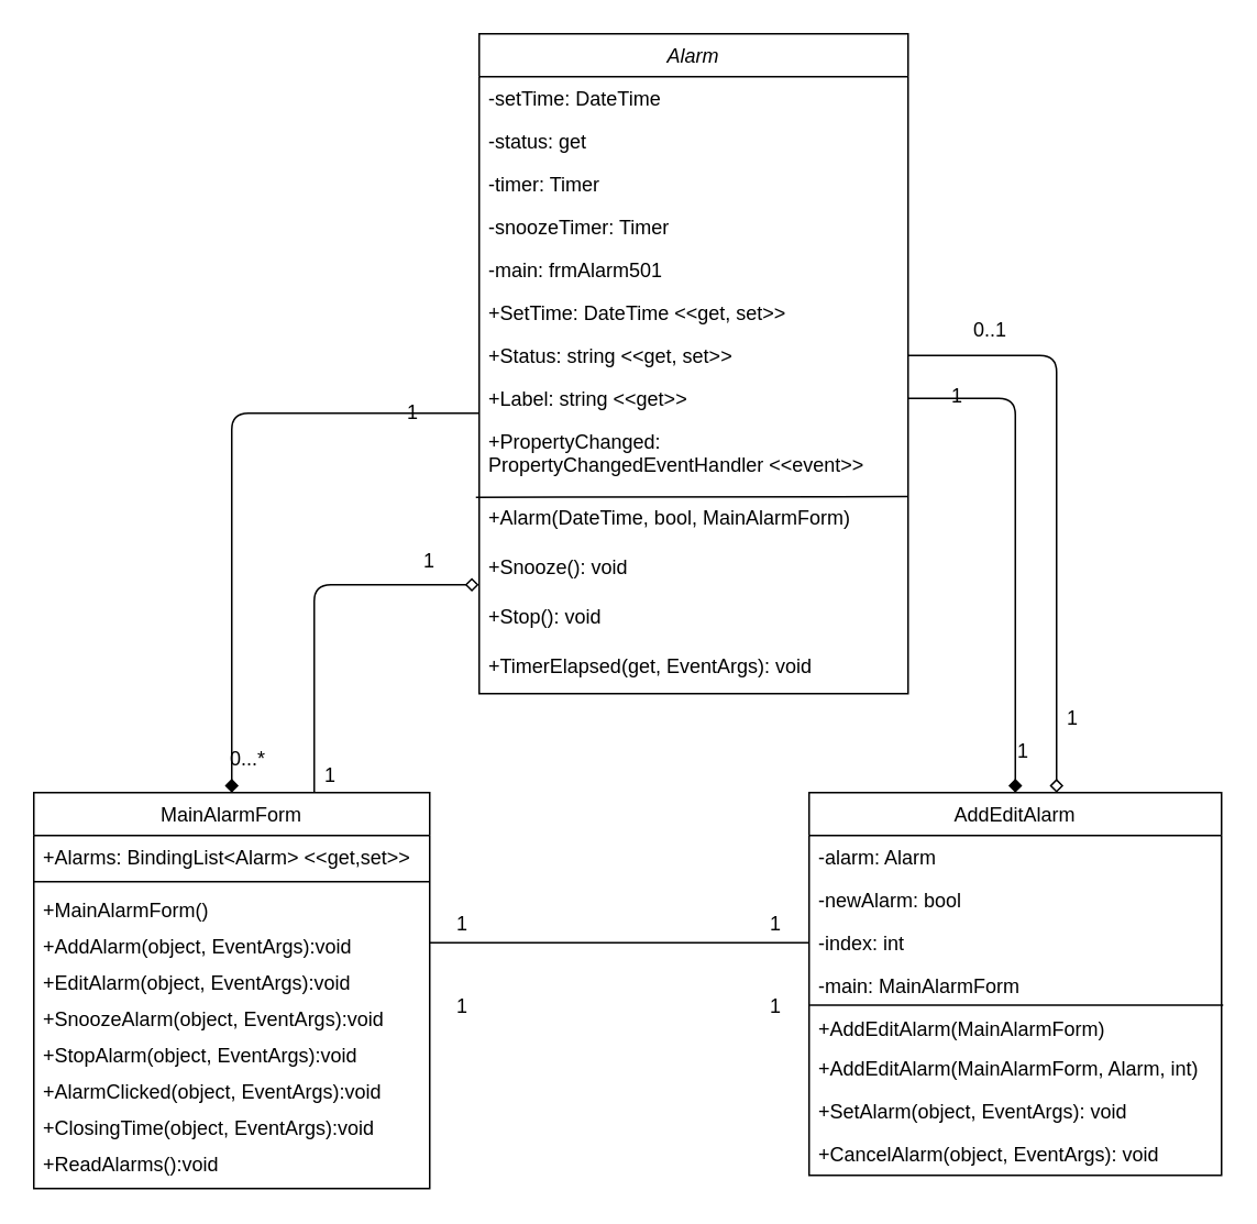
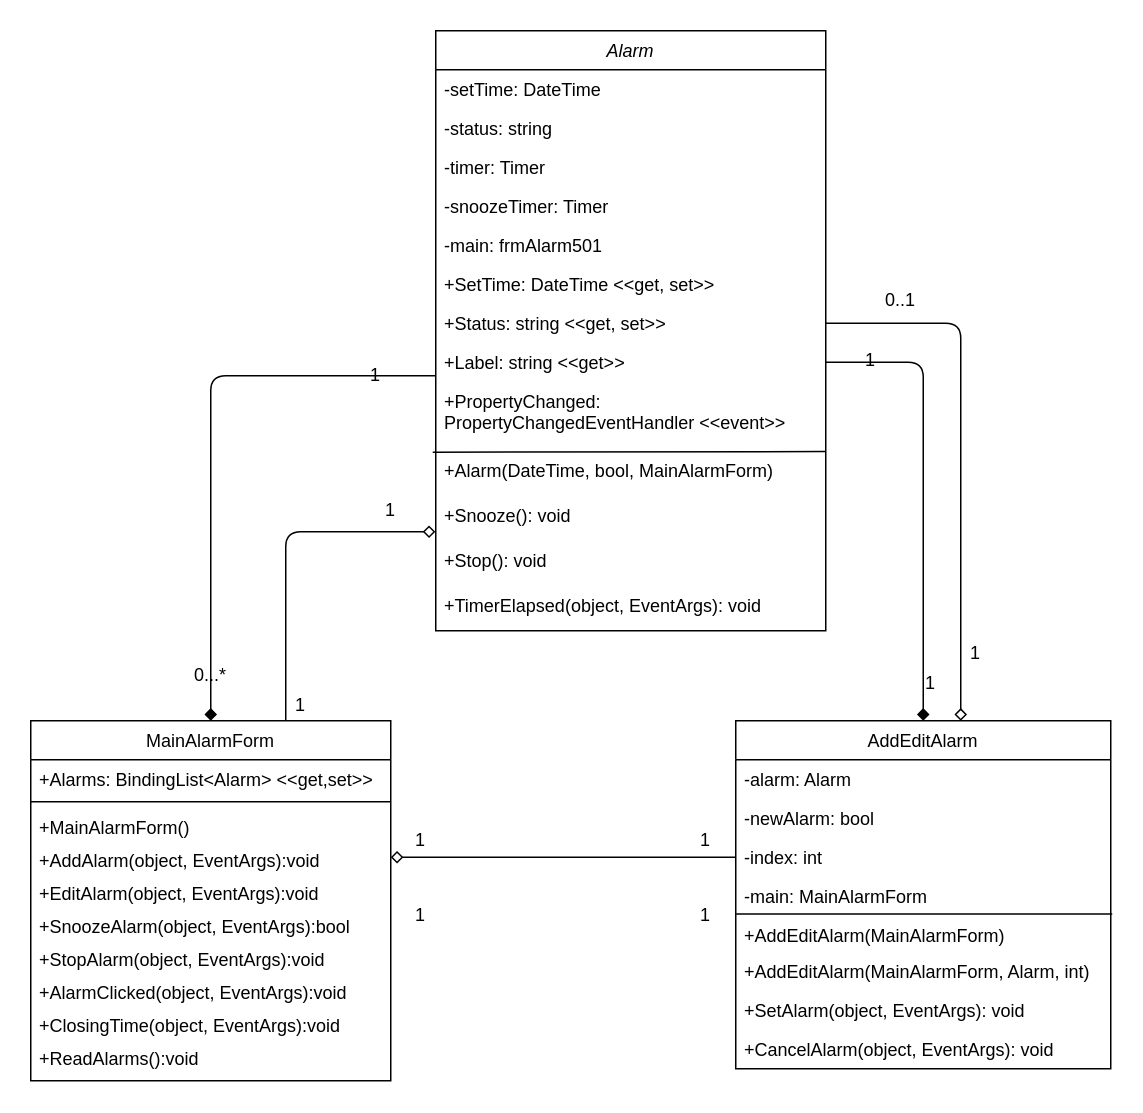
  <mxCell id="0" />
  <mxCell id="1" parent="0" />
  <mxCell id="2" value="Alarm" style="swimlane;fontStyle=2;align=center;verticalAlign=top;childLayout=stackLayout;horizontal=1;startSize=26;horizontalStack=0;resizeParent=1;resizeLast=0;collapsible=1;marginBottom=0;rounded=0;shadow=0;strokeWidth=1;" parent="1" vertex="1"><mxGeometry x="290" y="20" width="260" height="400" as="geometry"><mxRectangle x="230" y="140" width="160" height="26" as="alternateBounds" /></mxGeometry></mxCell>
  <mxCell id="3" value="-setTime: DateTime" style="text;align=left;verticalAlign=top;spacingLeft=4;spacingRight=4;overflow=hidden;rotatable=0;points=[[0,0.5],[1,0.5]];portConstraint=eastwest;" parent="2" vertex="1"><mxGeometry y="26" width="260" height="26" as="geometry" /></mxCell>
- <mxCell id="4" value="-status: get" style="text;align=left;verticalAlign=top;spacingLeft=4;spacingRight=4;overflow=hidden;rotatable=0;points=[[0,0.5],[1,0.5]];portConstraint=eastwest;rounded=0;shadow=0;html=0;" parent="2" vertex="1"><mxGeometry y="52" width="260" height="26" as="geometry" /></mxCell>
+ <mxCell id="4" value="-status: string" style="text;align=left;verticalAlign=top;spacingLeft=4;spacingRight=4;overflow=hidden;rotatable=0;points=[[0,0.5],[1,0.5]];portConstraint=eastwest;rounded=0;shadow=0;html=0;" parent="2" vertex="1"><mxGeometry y="52" width="260" height="26" as="geometry" /></mxCell>
  <mxCell id="5" value="-timer: Timer" style="text;align=left;verticalAlign=top;spacingLeft=4;spacingRight=4;overflow=hidden;rotatable=0;points=[[0,0.5],[1,0.5]];portConstraint=eastwest;rounded=0;shadow=0;html=0;" vertex="1" parent="2"><mxGeometry y="78" width="260" height="26" as="geometry" /></mxCell>
  <mxCell id="6" value="-snoozeTimer: Timer" style="text;align=left;verticalAlign=top;spacingLeft=4;spacingRight=4;overflow=hidden;rotatable=0;points=[[0,0.5],[1,0.5]];portConstraint=eastwest;rounded=0;shadow=0;html=0;" vertex="1" parent="2"><mxGeometry y="104" width="260" height="26" as="geometry" /></mxCell>
  <mxCell id="7" value="-main: frmAlarm501" style="text;align=left;verticalAlign=top;spacingLeft=4;spacingRight=4;overflow=hidden;rotatable=0;points=[[0,0.5],[1,0.5]];portConstraint=eastwest;rounded=0;shadow=0;html=0;" vertex="1" parent="2"><mxGeometry y="130" width="260" height="26" as="geometry" /></mxCell>
  <mxCell id="8" value="+SetTime: DateTime &lt;&lt;get, set&gt;&gt;" style="text;align=left;verticalAlign=top;spacingLeft=4;spacingRight=4;overflow=hidden;rotatable=0;points=[[0,0.5],[1,0.5]];portConstraint=eastwest;" vertex="1" parent="2"><mxGeometry y="156" width="260" height="26" as="geometry" /></mxCell>
  <mxCell id="9" value="+Status: string &lt;&lt;get, set&gt;&gt;" style="text;align=left;verticalAlign=top;spacingLeft=4;spacingRight=4;overflow=hidden;rotatable=0;points=[[0,0.5],[1,0.5]];portConstraint=eastwest;" vertex="1" parent="2"><mxGeometry y="182" width="260" height="26" as="geometry" /></mxCell>
  <mxCell id="10" value="+Label: string &lt;&lt;get&gt;&gt;" style="text;align=left;verticalAlign=top;spacingLeft=4;spacingRight=4;overflow=hidden;rotatable=0;points=[[0,0.5],[1,0.5]];portConstraint=eastwest;" vertex="1" parent="2"><mxGeometry y="208" width="260" height="26" as="geometry" /></mxCell>
  <mxCell id="11" value="+PropertyChanged: &#10;PropertyChangedEventHandler &lt;&lt;event&gt;&gt;" style="text;align=left;verticalAlign=top;spacingLeft=4;spacingRight=4;overflow=hidden;rotatable=0;points=[[0,0.5],[1,0.5]];portConstraint=eastwest;" vertex="1" parent="2"><mxGeometry y="234" width="260" height="46" as="geometry" /></mxCell>
  <mxCell id="12" value="+Alarm(DateTime, bool, MainAlarmForm)" style="text;align=left;verticalAlign=top;spacingLeft=4;spacingRight=4;overflow=hidden;rotatable=0;points=[[0,0.5],[1,0.5]];portConstraint=eastwest;movable=1;resizable=1;deletable=1;editable=1;connectable=1;" vertex="1" parent="2"><mxGeometry y="280" width="260" height="30" as="geometry" /></mxCell>
  <mxCell id="13" value="" style="endArrow=none;html=1;entryX=0.999;entryY=1.011;entryDx=0;entryDy=0;entryPerimeter=0;" edge="1" parent="2" target="11"><mxGeometry width="50" height="50" relative="1" as="geometry"><mxPoint x="-2" y="281" as="sourcePoint" /><mxPoint x="160" y="250" as="targetPoint" /></mxGeometry></mxCell>
  <mxCell id="14" value="+Snooze(): void" style="text;align=left;verticalAlign=top;spacingLeft=4;spacingRight=4;overflow=hidden;rotatable=0;points=[[0,0.5],[1,0.5]];portConstraint=eastwest;movable=1;resizable=1;deletable=1;editable=1;connectable=1;" vertex="1" parent="2"><mxGeometry y="310" width="260" height="30" as="geometry" /></mxCell>
  <mxCell id="15" value="+Stop(): void" style="text;align=left;verticalAlign=top;spacingLeft=4;spacingRight=4;overflow=hidden;rotatable=0;points=[[0,0.5],[1,0.5]];portConstraint=eastwest;movable=1;resizable=1;deletable=1;editable=1;connectable=1;" vertex="1" parent="2"><mxGeometry y="340" width="260" height="30" as="geometry" /></mxCell>
- <mxCell id="16" value="+TimerElapsed(get, EventArgs): void" style="text;align=left;verticalAlign=top;spacingLeft=4;spacingRight=4;overflow=hidden;rotatable=0;points=[[0,0.5],[1,0.5]];portConstraint=eastwest;movable=1;resizable=1;deletable=1;editable=1;connectable=1;" vertex="1" parent="2"><mxGeometry y="370" width="260" height="30" as="geometry" /></mxCell>
+ <mxCell id="16" value="+TimerElapsed(object, EventArgs): void" style="text;align=left;verticalAlign=top;spacingLeft=4;spacingRight=4;overflow=hidden;rotatable=0;points=[[0,0.5],[1,0.5]];portConstraint=eastwest;movable=1;resizable=1;deletable=1;editable=1;connectable=1;" vertex="1" parent="2"><mxGeometry y="370" width="260" height="30" as="geometry" /></mxCell>
  <mxCell id="17" value="MainAlarmForm" style="swimlane;fontStyle=0;align=center;verticalAlign=top;childLayout=stackLayout;horizontal=1;startSize=26;horizontalStack=0;resizeParent=1;resizeLast=0;collapsible=1;marginBottom=0;rounded=0;shadow=0;strokeWidth=1;" parent="1" vertex="1"><mxGeometry x="20" y="480" width="240" height="240" as="geometry"><mxRectangle x="130" y="380" width="160" height="26" as="alternateBounds" /></mxGeometry></mxCell>
  <mxCell id="18" value="+Alarms: BindingList&lt;Alarm&gt; &lt;&lt;get,set&gt;&gt;" style="text;align=left;verticalAlign=top;spacingLeft=4;spacingRight=4;overflow=hidden;rotatable=0;points=[[0,0.5],[1,0.5]];portConstraint=eastwest;" parent="17" vertex="1"><mxGeometry y="26" width="240" height="24" as="geometry" /></mxCell>
  <mxCell id="19" value="" style="line;html=1;strokeWidth=1;align=left;verticalAlign=middle;spacingTop=-1;spacingLeft=3;spacingRight=3;rotatable=0;labelPosition=right;points=[];portConstraint=eastwest;" parent="17" vertex="1"><mxGeometry y="50" width="240" height="8" as="geometry" /></mxCell>
  <mxCell id="20" value="+MainAlarmForm()" style="text;align=left;verticalAlign=top;spacingLeft=4;spacingRight=4;overflow=hidden;rotatable=0;points=[[0,0.5],[1,0.5]];portConstraint=eastwest;" vertex="1" parent="17"><mxGeometry y="58" width="240" height="22" as="geometry" /></mxCell>
  <mxCell id="21" value="+AddAlarm(object, EventArgs):void" style="text;align=left;verticalAlign=top;spacingLeft=4;spacingRight=4;overflow=hidden;rotatable=0;points=[[0,0.5],[1,0.5]];portConstraint=eastwest;" vertex="1" parent="17"><mxGeometry y="80" width="240" height="22" as="geometry" /></mxCell>
  <mxCell id="22" value="+EditAlarm(object, EventArgs):void" style="text;align=left;verticalAlign=top;spacingLeft=4;spacingRight=4;overflow=hidden;rotatable=0;points=[[0,0.5],[1,0.5]];portConstraint=eastwest;" vertex="1" parent="17"><mxGeometry y="102" width="240" height="22" as="geometry" /></mxCell>
- <mxCell id="23" value="+SnoozeAlarm(object, EventArgs):void" style="text;align=left;verticalAlign=top;spacingLeft=4;spacingRight=4;overflow=hidden;rotatable=0;points=[[0,0.5],[1,0.5]];portConstraint=eastwest;" vertex="1" parent="17"><mxGeometry y="124" width="240" height="22" as="geometry" /></mxCell>
+ <mxCell id="23" value="+SnoozeAlarm(object, EventArgs):bool" style="text;align=left;verticalAlign=top;spacingLeft=4;spacingRight=4;overflow=hidden;rotatable=0;points=[[0,0.5],[1,0.5]];portConstraint=eastwest;" vertex="1" parent="17"><mxGeometry y="124" width="240" height="22" as="geometry" /></mxCell>
  <mxCell id="24" value="+StopAlarm(object, EventArgs):void" style="text;align=left;verticalAlign=top;spacingLeft=4;spacingRight=4;overflow=hidden;rotatable=0;points=[[0,0.5],[1,0.5]];portConstraint=eastwest;" vertex="1" parent="17"><mxGeometry y="146" width="240" height="22" as="geometry" /></mxCell>
  <mxCell id="25" value="+AlarmClicked(object, EventArgs):void" style="text;align=left;verticalAlign=top;spacingLeft=4;spacingRight=4;overflow=hidden;rotatable=0;points=[[0,0.5],[1,0.5]];portConstraint=eastwest;" vertex="1" parent="17"><mxGeometry y="168" width="240" height="22" as="geometry" /></mxCell>
  <mxCell id="26" value="+ClosingTime(object, EventArgs):void" style="text;align=left;verticalAlign=top;spacingLeft=4;spacingRight=4;overflow=hidden;rotatable=0;points=[[0,0.5],[1,0.5]];portConstraint=eastwest;" vertex="1" parent="17"><mxGeometry y="190" width="240" height="22" as="geometry" /></mxCell>
  <mxCell id="27" value="+ReadAlarms():void" style="text;align=left;verticalAlign=top;spacingLeft=4;spacingRight=4;overflow=hidden;rotatable=0;points=[[0,0.5],[1,0.5]];portConstraint=eastwest;" vertex="1" parent="17"><mxGeometry y="212" width="240" height="22" as="geometry" /></mxCell>
  <mxCell id="28" value="AddEditAlarm" style="swimlane;fontStyle=0;align=center;verticalAlign=top;childLayout=stackLayout;horizontal=1;startSize=26;horizontalStack=0;resizeParent=1;resizeLast=0;collapsible=1;marginBottom=0;rounded=0;shadow=0;strokeWidth=1;" parent="1" vertex="1"><mxGeometry x="490" y="480" width="250" height="232" as="geometry"><mxRectangle x="340" y="380" width="170" height="26" as="alternateBounds" /></mxGeometry></mxCell>
  <mxCell id="29" value="-alarm: Alarm" style="text;align=left;verticalAlign=top;spacingLeft=4;spacingRight=4;overflow=hidden;rotatable=0;points=[[0,0.5],[1,0.5]];portConstraint=eastwest;" parent="28" vertex="1"><mxGeometry y="26" width="250" height="26" as="geometry" /></mxCell>
  <mxCell id="30" value="-newAlarm: bool" style="text;align=left;verticalAlign=top;spacingLeft=4;spacingRight=4;overflow=hidden;rotatable=0;points=[[0,0.5],[1,0.5]];portConstraint=eastwest;" vertex="1" parent="28"><mxGeometry y="52" width="250" height="26" as="geometry" /></mxCell>
  <mxCell id="31" value="-index: int" style="text;align=left;verticalAlign=top;spacingLeft=4;spacingRight=4;overflow=hidden;rotatable=0;points=[[0,0.5],[1,0.5]];portConstraint=eastwest;" vertex="1" parent="28"><mxGeometry y="78" width="250" height="26" as="geometry" /></mxCell>
  <mxCell id="32" value="-main: MainAlarmForm" style="text;align=left;verticalAlign=top;spacingLeft=4;spacingRight=4;overflow=hidden;rotatable=0;points=[[0,0.5],[1,0.5]];portConstraint=eastwest;" vertex="1" parent="28"><mxGeometry y="104" width="250" height="26" as="geometry" /></mxCell>
  <mxCell id="33" value="+AddEditAlarm(MainAlarmForm)" style="text;align=left;verticalAlign=top;spacingLeft=4;spacingRight=4;overflow=hidden;rotatable=0;points=[[0,0.5],[1,0.5]];portConstraint=eastwest;" vertex="1" parent="28"><mxGeometry y="130" width="250" height="24" as="geometry" /></mxCell>
  <mxCell id="34" value="+AddEditAlarm(MainAlarmForm, Alarm, int)" style="text;align=left;verticalAlign=top;spacingLeft=4;spacingRight=4;overflow=hidden;rotatable=0;points=[[0,0.5],[1,0.5]];portConstraint=eastwest;" vertex="1" parent="28"><mxGeometry y="154" width="250" height="26" as="geometry" /></mxCell>
  <mxCell id="35" value="+SetAlarm(object, EventArgs): void" style="text;align=left;verticalAlign=top;spacingLeft=4;spacingRight=4;overflow=hidden;rotatable=0;points=[[0,0.5],[1,0.5]];portConstraint=eastwest;" vertex="1" parent="28"><mxGeometry y="180" width="250" height="26" as="geometry" /></mxCell>
  <mxCell id="36" value="+CancelAlarm(object, EventArgs): void" style="text;align=left;verticalAlign=top;spacingLeft=4;spacingRight=4;overflow=hidden;rotatable=0;points=[[0,0.5],[1,0.5]];portConstraint=eastwest;" vertex="1" parent="28"><mxGeometry y="206" width="250" height="26" as="geometry" /></mxCell>
  <mxCell id="37" value="" style="endArrow=none;html=1;exitX=0.001;exitY=-0.046;exitDx=0;exitDy=0;exitPerimeter=0;entryX=1.004;entryY=-0.046;entryDx=0;entryDy=0;entryPerimeter=0;" edge="1" parent="28" source="33" target="33"><mxGeometry width="50" height="50" relative="1" as="geometry"><mxPoint x="-140" y="180" as="sourcePoint" /><mxPoint x="-90" y="130" as="targetPoint" /></mxGeometry></mxCell>
  <mxCell id="38" value="" style="endArrow=none;html=1;endFill=0;exitX=0.5;exitY=0;exitDx=0;exitDy=0;entryX=0;entryY=0.846;entryDx=0;entryDy=0;entryPerimeter=0;startArrow=diamond;startFill=1;" edge="1" parent="1" source="17" target="10"><mxGeometry width="50" height="50" relative="1" as="geometry"><mxPoint x="440" y="400" as="sourcePoint" /><mxPoint x="490" y="350" as="targetPoint" /><Array as="points"><mxPoint x="140" y="250" /></Array></mxGeometry></mxCell>
- <mxCell id="39" value="0...*" style="text;html=1;strokeColor=none;fillColor=none;align=center;verticalAlign=middle;whiteSpace=wrap;rounded=0;" vertex="1" parent="1"><mxGeometry x="130" y="450" width="40" height="20" as="geometry" /></mxCell>
+ <mxCell id="39" value="0...*" style="text;html=1;strokeColor=none;fillColor=none;align=center;verticalAlign=middle;whiteSpace=wrap;rounded=0;" vertex="1" parent="1"><mxGeometry x="120" y="440" width="40" height="20" as="geometry" /></mxCell>
  <mxCell id="40" value="1" style="text;html=1;strokeColor=none;fillColor=none;align=center;verticalAlign=middle;whiteSpace=wrap;rounded=0;" vertex="1" parent="1"><mxGeometry x="230" y="240" width="40" height="20" as="geometry" /></mxCell>
  <mxCell id="41" value="" style="endArrow=none;html=1;exitX=0.5;exitY=0;exitDx=0;exitDy=0;entryX=1;entryY=0.5;entryDx=0;entryDy=0;endFill=0;startArrow=diamond;startFill=1;" edge="1" parent="1" source="28" target="10"><mxGeometry width="50" height="50" relative="1" as="geometry"><mxPoint x="620" y="440" as="sourcePoint" /><mxPoint x="615" y="260" as="targetPoint" /><Array as="points"><mxPoint x="615" y="241" /></Array></mxGeometry></mxCell>
  <mxCell id="42" value="1" style="text;html=1;strokeColor=none;fillColor=none;align=center;verticalAlign=middle;whiteSpace=wrap;rounded=0;" vertex="1" parent="1"><mxGeometry x="560" y="230" width="40" height="20" as="geometry" /></mxCell>
  <mxCell id="43" value="1" style="text;html=1;strokeColor=none;fillColor=none;align=center;verticalAlign=middle;whiteSpace=wrap;rounded=0;" vertex="1" parent="1"><mxGeometry x="600" y="445" width="40" height="20" as="geometry" /></mxCell>
  <mxCell id="44" value="" style="endArrow=diamond;html=1;entryX=-0.001;entryY=0.8;entryDx=0;entryDy=0;entryPerimeter=0;endFill=0;" edge="1" parent="1" target="14"><mxGeometry width="50" height="50" relative="1" as="geometry"><mxPoint x="190" y="480" as="sourcePoint" /><mxPoint x="240" y="430" as="targetPoint" /><Array as="points"><mxPoint x="190" y="354" /></Array></mxGeometry></mxCell>
  <mxCell id="45" value="" style="endArrow=none;html=1;entryX=1;entryY=0.5;entryDx=0;entryDy=0;endFill=0;startArrow=diamond;startFill=0;" edge="1" parent="1" target="9"><mxGeometry width="50" height="50" relative="1" as="geometry"><mxPoint x="640" y="480" as="sourcePoint" /><mxPoint x="640" y="190" as="targetPoint" /><Array as="points"><mxPoint x="640" y="215" /></Array></mxGeometry></mxCell>
  <mxCell id="46" value="0..1" style="text;html=1;strokeColor=none;fillColor=none;align=center;verticalAlign=middle;whiteSpace=wrap;rounded=0;" vertex="1" parent="1"><mxGeometry x="580" y="190" width="40" height="20" as="geometry" /></mxCell>
  <mxCell id="47" value="1" style="text;html=1;strokeColor=none;fillColor=none;align=center;verticalAlign=middle;whiteSpace=wrap;rounded=0;" vertex="1" parent="1"><mxGeometry x="630" y="425" width="40" height="20" as="geometry" /></mxCell>
  <mxCell id="48" value="1" style="text;html=1;strokeColor=none;fillColor=none;align=center;verticalAlign=middle;whiteSpace=wrap;rounded=0;" vertex="1" parent="1"><mxGeometry x="180" y="460" width="40" height="20" as="geometry" /></mxCell>
- <mxCell id="49" value="" style="endArrow=none;html=1;exitX=0;exitY=0.5;exitDx=0;exitDy=0;entryX=1;entryY=0.5;entryDx=0;entryDy=0;endFill=0;" edge="1" parent="1" source="31" target="21"><mxGeometry width="50" height="50" relative="1" as="geometry"><mxPoint x="410" y="580" as="sourcePoint" /><mxPoint x="460" y="530" as="targetPoint" /></mxGeometry></mxCell>
+ <mxCell id="49" value="" style="endArrow=diamond;html=1;exitX=0;exitY=0.5;exitDx=0;exitDy=0;entryX=1;entryY=0.5;entryDx=0;entryDy=0;endFill=0;" edge="1" parent="1" source="31" target="21"><mxGeometry width="50" height="50" relative="1" as="geometry"><mxPoint x="410" y="580" as="sourcePoint" /><mxPoint x="460" y="530" as="targetPoint" /></mxGeometry></mxCell>
  <mxCell id="50" value="1" style="text;html=1;strokeColor=none;fillColor=none;align=center;verticalAlign=middle;whiteSpace=wrap;rounded=0;" vertex="1" parent="1"><mxGeometry x="240" y="330" width="40" height="20" as="geometry" /></mxCell>
  <mxCell id="51" value="1" style="text;html=1;strokeColor=none;fillColor=none;align=center;verticalAlign=middle;whiteSpace=wrap;rounded=0;" vertex="1" parent="1"><mxGeometry x="260" y="550" width="40" height="20" as="geometry" /></mxCell>
  <mxCell id="52" value="1" style="text;html=1;strokeColor=none;fillColor=none;align=center;verticalAlign=middle;whiteSpace=wrap;rounded=0;" vertex="1" parent="1"><mxGeometry x="450" y="600" width="40" height="20" as="geometry" /></mxCell>
  <mxCell id="53" value="1" style="text;html=1;strokeColor=none;fillColor=none;align=center;verticalAlign=middle;whiteSpace=wrap;rounded=0;" vertex="1" parent="1"><mxGeometry x="260" y="600" width="40" height="20" as="geometry" /></mxCell>
  <mxCell id="54" value="1" style="text;html=1;strokeColor=none;fillColor=none;align=center;verticalAlign=middle;whiteSpace=wrap;rounded=0;" vertex="1" parent="1"><mxGeometry x="450" y="550" width="40" height="20" as="geometry" /></mxCell>
